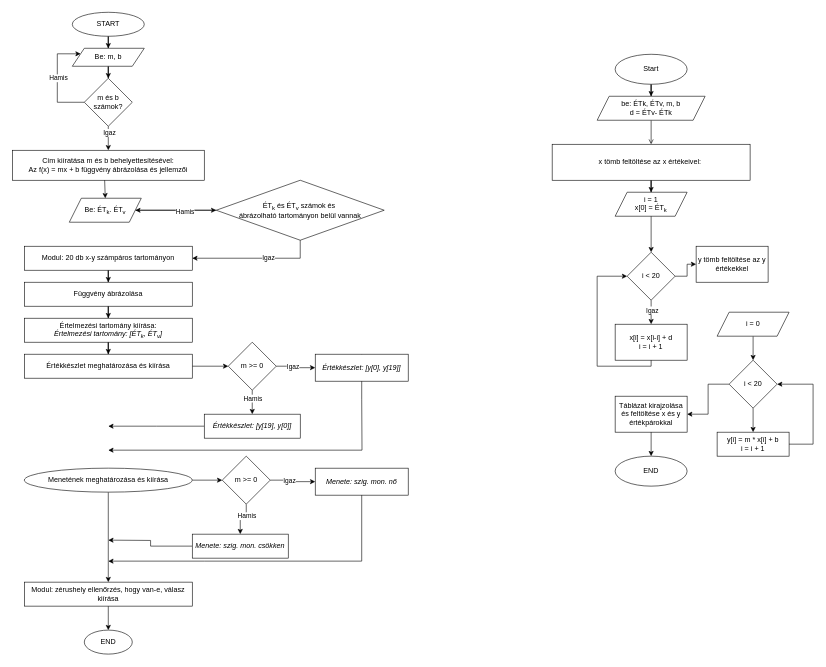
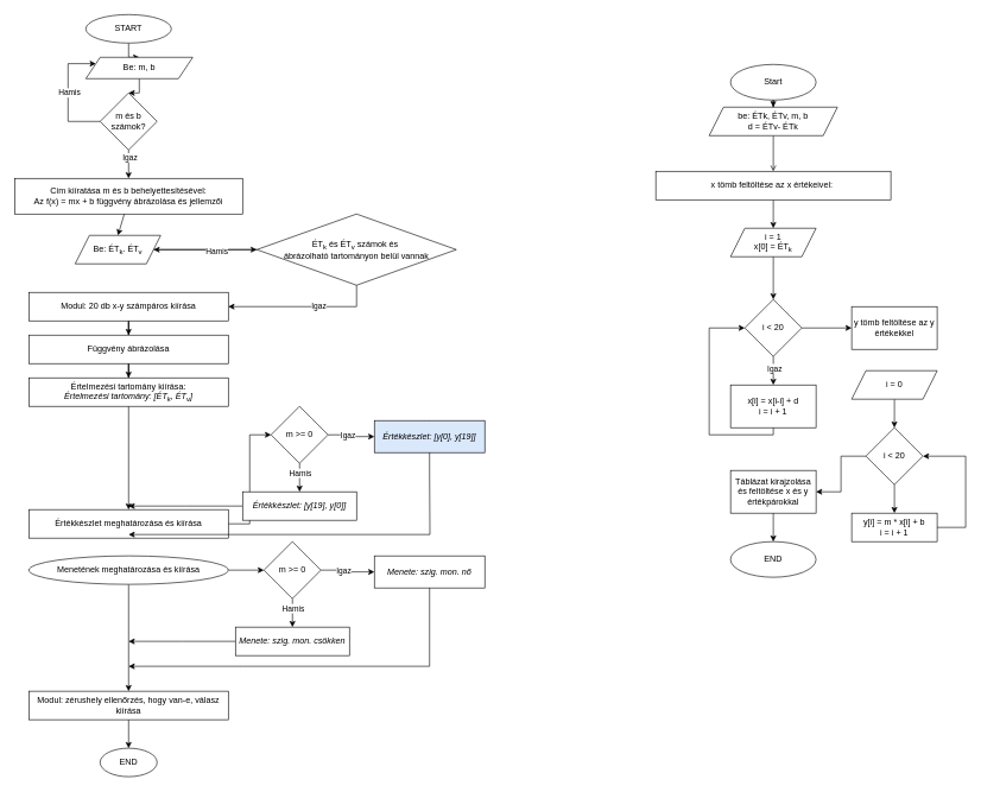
  <mxCell id="0" />
  <mxCell id="1" parent="0" />
  <mxCell id="2" value="" style="edgeStyle=orthogonalEdgeStyle;rounded=0;orthogonalLoop=1;jettySize=auto;html=1;" edge="1" parent="1" source="3" target="5"><mxGeometry relative="1" as="geometry" /></mxCell>
  <mxCell id="3" value="START" style="ellipse;whiteSpace=wrap;html=1;" vertex="1" parent="1"><mxGeometry x="120" y="20" width="120" height="40" as="geometry" /></mxCell>
  <mxCell id="4" value="" style="edgeStyle=orthogonalEdgeStyle;rounded=0;orthogonalLoop=1;jettySize=auto;html=1;" edge="1" parent="1" source="5" target="10"><mxGeometry relative="1" as="geometry" /></mxCell>
- <mxCell id="5" value="Be: m, b" style="shape=parallelogram;perimeter=parallelogramPerimeter;whiteSpace=wrap;html=1;fixedSize=1;" vertex="1" parent="1"><mxGeometry x="120" y="80" width="120" height="30" as="geometry" /></mxCell>
+ <mxCell id="5" value="Be: m, b" style="shape=parallelogram;perimeter=parallelogramPerimeter;whiteSpace=wrap;html=1;fixedSize=1;" vertex="1" parent="1"><mxGeometry x="120" y="80" width="150" height="30" as="geometry" /></mxCell>
  <mxCell id="6" value="" style="edgeStyle=orthogonalEdgeStyle;rounded=0;orthogonalLoop=1;jettySize=auto;html=1;entryX=0.5;entryY=0;entryDx=0;entryDy=0;" edge="1" parent="1" source="10" target="16"><mxGeometry relative="1" as="geometry"><mxPoint x="305" y="240" as="targetPoint" /></mxGeometry></mxCell>
  <mxCell id="7" value="Igaz" style="edgeLabel;html=1;align=center;verticalAlign=middle;resizable=0;points=[];" vertex="1" connectable="0" parent="6"><mxGeometry x="-0.511" y="1" relative="1" as="geometry"><mxPoint as="offset" /></mxGeometry></mxCell>
  <mxCell id="8" style="edgeStyle=orthogonalEdgeStyle;rounded=0;orthogonalLoop=1;jettySize=auto;html=1;exitX=0;exitY=0.5;exitDx=0;exitDy=0;entryX=0;entryY=0.25;entryDx=0;entryDy=0;" edge="1" parent="1" source="10" target="5"><mxGeometry relative="1" as="geometry"><Array as="points"><mxPoint x="95" y="170" /><mxPoint x="95" y="89" /></Array></mxGeometry></mxCell>
  <mxCell id="9" value="Hamis" style="edgeLabel;html=1;align=center;verticalAlign=middle;resizable=0;points=[];" vertex="1" connectable="0" parent="8"><mxGeometry x="0.042" y="-1" relative="1" as="geometry"><mxPoint as="offset" /></mxGeometry></mxCell>
  <mxCell id="10" value="m és b számok?" style="rhombus;whiteSpace=wrap;html=1;" vertex="1" parent="1"><mxGeometry x="140" y="130" width="80" height="80" as="geometry" /></mxCell>
  <mxCell id="11" value="" style="edgeStyle=orthogonalEdgeStyle;rounded=0;orthogonalLoop=1;jettySize=auto;html=1;" edge="1" parent="1" source="12" target="13"><mxGeometry relative="1" as="geometry" /></mxCell>
- <mxCell id="12" value="Be: ÉT&lt;sub&gt;k&lt;/sub&gt;.&amp;nbsp;&lt;span style=&quot;background-color: transparent; color: light-dark(rgb(0, 0, 0), rgb(255, 255, 255));&quot;&gt;ÉT&lt;sub&gt;v&lt;/sub&gt;&lt;/span&gt;" style="shape=parallelogram;perimeter=parallelogramPerimeter;whiteSpace=wrap;html=1;fixedSize=1;" vertex="1" parent="1"><mxGeometry x="115" y="330" width="120" height="40" as="geometry" /></mxCell>
+ <mxCell id="12" value="Be: ÉT&lt;sub&gt;k&lt;/sub&gt;.&amp;nbsp;&lt;span style=&quot;background-color: transparent; color: light-dark(rgb(0, 0, 0), rgb(255, 255, 255));&quot;&gt;ÉT&lt;sub&gt;v&lt;/sub&gt;&lt;/span&gt;" style="shape=parallelogram;perimeter=parallelogramPerimeter;whiteSpace=wrap;html=1;fixedSize=1;" vertex="1" parent="1"><mxGeometry x="105" y="330" width="120" height="40" as="geometry" /></mxCell>
  <mxCell id="13" value="ÉT&lt;sub&gt;k&lt;/sub&gt; és ÉT&lt;sub&gt;v&lt;/sub&gt; számok és&amp;nbsp;&lt;div&gt;ábrázolható tartományon belül vannak&lt;/div&gt;" style="rhombus;whiteSpace=wrap;html=1;" vertex="1" parent="1"><mxGeometry x="360" y="300" width="280" height="100" as="geometry" /></mxCell>
  <mxCell id="14" value="" style="edgeStyle=orthogonalEdgeStyle;rounded=0;orthogonalLoop=1;jettySize=auto;html=1;" edge="1" parent="1" source="15" target="18"><mxGeometry relative="1" as="geometry" /></mxCell>
- <mxCell id="15" value="Modul: 20 db x-y számpáros tartományon" style="whiteSpace=wrap;html=1;" vertex="1" parent="1"><mxGeometry x="40" y="410" width="280" height="40" as="geometry" /></mxCell>
+ <mxCell id="15" value="Modul: 20 db x-y számpáros kiírása" style="whiteSpace=wrap;html=1;" vertex="1" parent="1"><mxGeometry x="40" y="410" width="280" height="40" as="geometry" /></mxCell>
  <mxCell id="16" value="Cím kiíratása m és b behelyettesítésével:&lt;br&gt;Az f(x) = mx + b függvény ábrázolása és jellemzői" style="rounded=0;whiteSpace=wrap;html=1;" vertex="1" parent="1"><mxGeometry x="20" y="250" width="320" height="50" as="geometry" /></mxCell>
  <mxCell id="17" value="" style="edgeStyle=orthogonalEdgeStyle;rounded=0;orthogonalLoop=1;jettySize=auto;html=1;" edge="1" parent="1" source="18" target="20"><mxGeometry relative="1" as="geometry" /></mxCell>
  <mxCell id="18" value="Függvény ábrázolása" style="whiteSpace=wrap;html=1;" vertex="1" parent="1"><mxGeometry x="40" y="470" width="280" height="40" as="geometry" /></mxCell>
  <mxCell id="19" value="" style="edgeStyle=orthogonalEdgeStyle;rounded=0;orthogonalLoop=1;jettySize=auto;html=1;" edge="1" parent="1" source="20" target="22"><mxGeometry relative="1" as="geometry" /></mxCell>
  <mxCell id="20" value="Értelmezési tartomány kiírása:&lt;div&gt;&lt;i&gt;Értelmezési tartomány: [ÉT&lt;sub&gt;k&lt;/sub&gt;, ÉT&lt;sub&gt;v&lt;/sub&gt;]&lt;/i&gt;&lt;/div&gt;" style="whiteSpace=wrap;html=1;" vertex="1" parent="1"><mxGeometry x="40" y="530" width="280" height="40" as="geometry" /></mxCell>
  <mxCell id="21" style="edgeStyle=orthogonalEdgeStyle;rounded=0;orthogonalLoop=1;jettySize=auto;html=1;exitX=1;exitY=0.5;exitDx=0;exitDy=0;entryX=0;entryY=0.5;entryDx=0;entryDy=0;" edge="1" parent="1" source="22" target="62"><mxGeometry relative="1" as="geometry" /></mxCell>
- <mxCell id="22" value="Értékkészlet meghatározása és kiírása" style="whiteSpace=wrap;html=1;" vertex="1" parent="1"><mxGeometry x="40" y="590" width="280" height="40" as="geometry" /></mxCell>
+ <mxCell id="22" value="Értékkészlet meghatározása és kiírása" style="whiteSpace=wrap;html=1;" vertex="1" parent="1"><mxGeometry x="40" y="715" width="280" height="40" as="geometry" /></mxCell>
  <mxCell id="23" value="" style="edgeStyle=orthogonalEdgeStyle;rounded=0;orthogonalLoop=1;jettySize=auto;html=1;" edge="1" parent="1" source="25" target="27"><mxGeometry relative="1" as="geometry" /></mxCell>
  <mxCell id="24" style="edgeStyle=orthogonalEdgeStyle;rounded=0;orthogonalLoop=1;jettySize=auto;html=1;exitX=1;exitY=0.5;exitDx=0;exitDy=0;" edge="1" parent="1" source="25" target="71"><mxGeometry relative="1" as="geometry" /></mxCell>
  <mxCell id="25" value="Menetének meghatározása és kiírása" style="ellipse;whiteSpace=wrap;html=1;" vertex="1" parent="1"><mxGeometry x="40" y="780" width="280" height="40" as="geometry" /></mxCell>
  <mxCell id="26" value="" style="edgeStyle=orthogonalEdgeStyle;rounded=0;orthogonalLoop=1;jettySize=auto;html=1;" edge="1" parent="1" source="27" target="76"><mxGeometry relative="1" as="geometry" /></mxCell>
  <mxCell id="27" value="Modul: zérushely ellenőrzés, hogy van-e, válasz kiírása" style="whiteSpace=wrap;html=1;" vertex="1" parent="1"><mxGeometry x="40" y="970" width="280" height="40" as="geometry" /></mxCell>
  <mxCell id="28" value="" style="endArrow=classic;html=1;rounded=0;entryX=0.5;entryY=0;entryDx=0;entryDy=0;exitX=0.481;exitY=1;exitDx=0;exitDy=0;exitPerimeter=0;" edge="1" parent="1" source="16" target="12"><mxGeometry width="50" height="50" relative="1" as="geometry"><mxPoint x="155" y="330" as="sourcePoint" /><mxPoint x="275" y="350" as="targetPoint" /></mxGeometry></mxCell>
  <mxCell id="29" value="" style="endArrow=classic;html=1;rounded=0;exitX=0;exitY=0.5;exitDx=0;exitDy=0;entryX=1;entryY=0.5;entryDx=0;entryDy=0;" edge="1" parent="1" source="13" target="12"><mxGeometry width="50" height="50" relative="1" as="geometry"><mxPoint x="-105" y="430" as="sourcePoint" /><mxPoint x="-55" y="380" as="targetPoint" /><Array as="points" /></mxGeometry></mxCell>
  <mxCell id="30" value="Hamis" style="edgeLabel;html=1;align=center;verticalAlign=middle;resizable=0;points=[];" vertex="1" connectable="0" parent="29"><mxGeometry x="-0.21" y="1" relative="1" as="geometry"><mxPoint as="offset" /></mxGeometry></mxCell>
  <mxCell id="31" value="" style="endArrow=classic;html=1;rounded=0;exitX=0.5;exitY=1;exitDx=0;exitDy=0;entryX=1;entryY=0.5;entryDx=0;entryDy=0;" edge="1" parent="1" source="13" target="15"><mxGeometry width="50" height="50" relative="1" as="geometry"><mxPoint x="155" y="530" as="sourcePoint" /><mxPoint x="215" y="520" as="targetPoint" /><Array as="points"><mxPoint x="500" y="430" /></Array></mxGeometry></mxCell>
  <mxCell id="32" value="Igaz" style="edgeLabel;html=1;align=center;verticalAlign=middle;resizable=0;points=[];" vertex="1" connectable="0" parent="31"><mxGeometry x="-0.2" y="-1" relative="1" as="geometry"><mxPoint as="offset" /></mxGeometry></mxCell>
  <mxCell id="33" value="" style="edgeStyle=orthogonalEdgeStyle;rounded=0;orthogonalLoop=1;jettySize=auto;html=1;entryX=0.5;entryY=0;entryDx=0;entryDy=0;" edge="1" parent="1" source="34" target="44"><mxGeometry relative="1" as="geometry" /></mxCell>
  <mxCell id="34" value="Start" style="ellipse;whiteSpace=wrap;html=1;" vertex="1" parent="1"><mxGeometry x="1025" y="90" width="120" height="50" as="geometry" /></mxCell>
  <mxCell id="35" value="" style="edgeStyle=orthogonalEdgeStyle;rounded=0;orthogonalLoop=1;jettySize=auto;html=1;" edge="1" parent="1" source="36" target="37"><mxGeometry relative="1" as="geometry" /></mxCell>
- <mxCell id="36" value="x tömb feltöltése az x értékeivel:&amp;nbsp;" style="whiteSpace=wrap;html=1;" vertex="1" parent="1"><mxGeometry x="920" y="240" width="330" height="60" as="geometry" /></mxCell>
+ <mxCell id="36" value="x tömb feltöltése az x értékeivel:&amp;nbsp;" style="whiteSpace=wrap;html=1;" vertex="1" parent="1"><mxGeometry x="920" y="240" width="330" height="40" as="geometry" /></mxCell>
  <mxCell id="37" value="i = 1&lt;div&gt;x[0] = ÉT&lt;sub&gt;k&lt;/sub&gt;&lt;/div&gt;" style="shape=parallelogram;perimeter=parallelogramPerimeter;whiteSpace=wrap;html=1;fixedSize=1;" vertex="1" parent="1"><mxGeometry x="1025" y="320" width="120" height="40" as="geometry" /></mxCell>
  <mxCell id="38" value="" style="edgeStyle=orthogonalEdgeStyle;rounded=0;orthogonalLoop=1;jettySize=auto;html=1;" edge="1" parent="1" source="41" target="42"><mxGeometry relative="1" as="geometry" /></mxCell>
  <mxCell id="39" value="Igaz" style="edgeLabel;html=1;align=center;verticalAlign=middle;resizable=0;points=[];" vertex="1" connectable="0" parent="38"><mxGeometry x="-0.2" y="1" relative="1" as="geometry"><mxPoint as="offset" /></mxGeometry></mxCell>
  <mxCell id="40" value="" style="edgeStyle=orthogonalEdgeStyle;rounded=0;orthogonalLoop=1;jettySize=auto;html=1;" edge="1" parent="1" source="41" target="47"><mxGeometry relative="1" as="geometry"><mxPoint x="1195" y="480" as="targetPoint" /></mxGeometry></mxCell>
  <mxCell id="41" value="i &amp;lt; 20" style="rhombus;whiteSpace=wrap;html=1;" vertex="1" parent="1"><mxGeometry x="1045" y="420" width="80" height="80" as="geometry" /></mxCell>
  <mxCell id="42" value="x[i] = x[i-i] + d&lt;div&gt;i = i + 1&lt;/div&gt;" style="whiteSpace=wrap;html=1;" vertex="1" parent="1"><mxGeometry x="1025" y="540" width="120" height="60" as="geometry" /></mxCell>
  <mxCell id="43" value="" style="edgeStyle=orthogonalEdgeStyle;rounded=0;orthogonalLoop=1;jettySize=auto;html=1;endArrow=open;" edge="1" parent="1" source="44" target="36"><mxGeometry relative="1" as="geometry" /></mxCell>
- <mxCell id="44" value="be: ÉTk, ÉTv, m, b&lt;div&gt;d = ÉTv- ÉTk&lt;/div&gt;" style="shape=parallelogram;perimeter=parallelogramPerimeter;whiteSpace=wrap;html=1;fixedSize=1;" vertex="1" parent="1"><mxGeometry x="995" y="160" width="180" height="40" as="geometry" /></mxCell>
+ <mxCell id="44" value="be: ÉTk, ÉTv, m, b&lt;div&gt;d = ÉTv- ÉTk&lt;/div&gt;" style="shape=parallelogram;perimeter=parallelogramPerimeter;whiteSpace=wrap;html=1;fixedSize=1;" vertex="1" parent="1"><mxGeometry x="995" y="150" width="180" height="40" as="geometry" /></mxCell>
  <mxCell id="45" value="" style="endArrow=classic;html=1;rounded=0;exitX=0.5;exitY=1;exitDx=0;exitDy=0;entryX=0;entryY=0.5;entryDx=0;entryDy=0;" edge="1" parent="1" source="42" target="41"><mxGeometry width="50" height="50" relative="1" as="geometry"><mxPoint x="885" y="400" as="sourcePoint" /><mxPoint x="935" y="350" as="targetPoint" /><Array as="points"><mxPoint x="1085" y="610" /><mxPoint x="995" y="610" /><mxPoint x="995" y="460" /></Array></mxGeometry></mxCell>
  <mxCell id="46" value="" style="endArrow=classic;html=1;rounded=0;exitX=0.5;exitY=1;exitDx=0;exitDy=0;entryX=0.5;entryY=0;entryDx=0;entryDy=0;" edge="1" parent="1" source="37" target="41"><mxGeometry width="50" height="50" relative="1" as="geometry"><mxPoint x="885" y="400" as="sourcePoint" /><mxPoint x="935" y="350" as="targetPoint" /></mxGeometry></mxCell>
- <mxCell id="47" value="y tömb feltöltése az y értékekkel" style="rounded=0;whiteSpace=wrap;html=1;" vertex="1" parent="1"><mxGeometry x="1160" y="410" width="120" height="60" as="geometry" /></mxCell>
+ <mxCell id="47" value="y tömb feltöltése az y értékekkel" style="rounded=0;whiteSpace=wrap;html=1;" vertex="1" parent="1"><mxGeometry x="1195" y="430" width="120" height="60" as="geometry" /></mxCell>
  <mxCell id="48" value="" style="edgeStyle=orthogonalEdgeStyle;rounded=0;orthogonalLoop=1;jettySize=auto;html=1;" edge="1" parent="1" source="49" target="52"><mxGeometry relative="1" as="geometry" /></mxCell>
  <mxCell id="49" value="i = 0" style="shape=parallelogram;perimeter=parallelogramPerimeter;whiteSpace=wrap;html=1;fixedSize=1;rounded=0;" vertex="1" parent="1"><mxGeometry x="1195" y="520" width="120" height="40" as="geometry" /></mxCell>
  <mxCell id="50" value="" style="edgeStyle=orthogonalEdgeStyle;rounded=0;orthogonalLoop=1;jettySize=auto;html=1;" edge="1" parent="1" source="52" target="53"><mxGeometry relative="1" as="geometry" /></mxCell>
  <mxCell id="51" value="" style="edgeStyle=orthogonalEdgeStyle;rounded=0;orthogonalLoop=1;jettySize=auto;html=1;" edge="1" parent="1" source="52" target="55"><mxGeometry relative="1" as="geometry" /></mxCell>
  <mxCell id="52" value="i &amp;lt; 20" style="rhombus;whiteSpace=wrap;html=1;rounded=0;" vertex="1" parent="1"><mxGeometry x="1215" y="600" width="80" height="80" as="geometry" /></mxCell>
  <mxCell id="53" value="y[i] = m * x[i] + b&lt;div&gt;i = i + 1&lt;/div&gt;" style="whiteSpace=wrap;html=1;rounded=0;" vertex="1" parent="1"><mxGeometry x="1195" y="720" width="120" height="40" as="geometry" /></mxCell>
  <mxCell id="54" value="" style="endArrow=classic;html=1;rounded=0;exitX=1;exitY=0.5;exitDx=0;exitDy=0;entryX=1;entryY=0.5;entryDx=0;entryDy=0;" edge="1" parent="1" source="53" target="52"><mxGeometry width="50" height="50" relative="1" as="geometry"><mxPoint x="885" y="600" as="sourcePoint" /><mxPoint x="935" y="550" as="targetPoint" /><Array as="points"><mxPoint x="1355" y="740" /><mxPoint x="1355" y="640" /></Array></mxGeometry></mxCell>
  <mxCell id="55" value="Táblázat kirajzolása és feltöltése x és y értékpárokkal" style="whiteSpace=wrap;html=1;rounded=0;" vertex="1" parent="1"><mxGeometry x="1025" y="660" width="120" height="60" as="geometry" /></mxCell>
  <mxCell id="56" value="END" style="ellipse;whiteSpace=wrap;html=1;" vertex="1" parent="1"><mxGeometry x="1025" y="760" width="120" height="50" as="geometry" /></mxCell>
  <mxCell id="57" value="" style="endArrow=classic;html=1;rounded=0;exitX=0.5;exitY=1;exitDx=0;exitDy=0;entryX=0.5;entryY=0;entryDx=0;entryDy=0;" edge="1" parent="1" source="55" target="56"><mxGeometry width="50" height="50" relative="1" as="geometry"><mxPoint x="885" y="600" as="sourcePoint" /><mxPoint x="935" y="550" as="targetPoint" /></mxGeometry></mxCell>
  <mxCell id="58" value="" style="edgeStyle=orthogonalEdgeStyle;rounded=0;orthogonalLoop=1;jettySize=auto;html=1;" edge="1" parent="1" source="62" target="64"><mxGeometry relative="1" as="geometry" /></mxCell>
  <mxCell id="59" value="Igaz" style="edgeLabel;html=1;align=center;verticalAlign=middle;resizable=0;points=[];" vertex="1" connectable="0" parent="58"><mxGeometry x="-0.211" relative="1" as="geometry"><mxPoint as="offset" /></mxGeometry></mxCell>
  <mxCell id="60" value="" style="edgeStyle=orthogonalEdgeStyle;rounded=0;orthogonalLoop=1;jettySize=auto;html=1;" edge="1" parent="1" source="62" target="66"><mxGeometry relative="1" as="geometry" /></mxCell>
  <mxCell id="61" value="Hamis" style="edgeLabel;html=1;align=center;verticalAlign=middle;resizable=0;points=[];" vertex="1" connectable="0" parent="60"><mxGeometry x="-0.358" relative="1" as="geometry"><mxPoint as="offset" /></mxGeometry></mxCell>
  <mxCell id="62" value="m &amp;gt;= 0" style="rhombus;whiteSpace=wrap;html=1;" vertex="1" parent="1"><mxGeometry x="380" y="570" width="80" height="80" as="geometry" /></mxCell>
  <mxCell id="63" style="edgeStyle=orthogonalEdgeStyle;rounded=0;orthogonalLoop=1;jettySize=auto;html=1;exitX=0.5;exitY=1;exitDx=0;exitDy=0;" edge="1" parent="1"><mxGeometry relative="1" as="geometry"><mxPoint x="180" y="750" as="targetPoint" /><mxPoint x="602.5" y="590" as="sourcePoint" /><Array as="points"><mxPoint x="603" y="665" /><mxPoint x="603" y="750" /></Array></mxGeometry></mxCell>
- <mxCell id="64" value="&lt;div&gt;&lt;i&gt;Értékkészlet: [y[0], y[19]]&lt;/i&gt;&lt;/div&gt;" style="whiteSpace=wrap;html=1;" vertex="1" parent="1"><mxGeometry x="525" y="590" width="155" height="45" as="geometry" /></mxCell>
+ <mxCell id="64" value="&lt;div&gt;&lt;i&gt;Értékkészlet: [y[0], y[19]]&lt;/i&gt;&lt;/div&gt;" style="whiteSpace=wrap;html=1;fillColor=#dae8fc;" vertex="1" parent="1"><mxGeometry x="525" y="590" width="155" height="45" as="geometry" /></mxCell>
  <mxCell id="65" style="edgeStyle=orthogonalEdgeStyle;rounded=0;orthogonalLoop=1;jettySize=auto;html=1;exitX=0;exitY=0.5;exitDx=0;exitDy=0;" edge="1" parent="1" source="66"><mxGeometry relative="1" as="geometry"><mxPoint x="180" y="710" as="targetPoint" /></mxGeometry></mxCell>
  <mxCell id="66" value="&lt;i&gt;Értékkészlet: [y[19], y[0]]&lt;/i&gt;" style="whiteSpace=wrap;html=1;" vertex="1" parent="1"><mxGeometry x="340" y="690" width="160" height="40" as="geometry" /></mxCell>
  <mxCell id="67" value="" style="edgeStyle=orthogonalEdgeStyle;rounded=0;orthogonalLoop=1;jettySize=auto;html=1;" edge="1" parent="1" source="71" target="73"><mxGeometry relative="1" as="geometry" /></mxCell>
  <mxCell id="68" value="Igaz" style="edgeLabel;html=1;align=center;verticalAlign=middle;resizable=0;points=[];" vertex="1" connectable="0" parent="67"><mxGeometry x="-0.211" relative="1" as="geometry"><mxPoint as="offset" /></mxGeometry></mxCell>
  <mxCell id="69" value="" style="edgeStyle=orthogonalEdgeStyle;rounded=0;orthogonalLoop=1;jettySize=auto;html=1;" edge="1" parent="1" source="71" target="75"><mxGeometry relative="1" as="geometry" /></mxCell>
  <mxCell id="70" value="Hamis" style="edgeLabel;html=1;align=center;verticalAlign=middle;resizable=0;points=[];" vertex="1" connectable="0" parent="69"><mxGeometry x="-0.358" relative="1" as="geometry"><mxPoint as="offset" /></mxGeometry></mxCell>
  <mxCell id="71" value="m &amp;gt;= 0" style="rhombus;whiteSpace=wrap;html=1;" vertex="1" parent="1"><mxGeometry x="370" y="760" width="80" height="80" as="geometry" /></mxCell>
  <mxCell id="72" style="edgeStyle=orthogonalEdgeStyle;rounded=0;orthogonalLoop=1;jettySize=auto;html=1;exitX=0.5;exitY=1;exitDx=0;exitDy=0;" edge="1" parent="1"><mxGeometry relative="1" as="geometry"><mxPoint x="180" y="935" as="targetPoint" /><mxPoint x="602.5" y="790" as="sourcePoint" /><Array as="points"><mxPoint x="603" y="935" /><mxPoint x="340" y="935" /></Array></mxGeometry></mxCell>
  <mxCell id="73" value="&lt;div&gt;&lt;i&gt;Menete: szig. mon. nő&lt;/i&gt;&lt;/div&gt;" style="whiteSpace=wrap;html=1;" vertex="1" parent="1"><mxGeometry x="525" y="780" width="155" height="45" as="geometry" /></mxCell>
  <mxCell id="74" style="edgeStyle=orthogonalEdgeStyle;rounded=0;orthogonalLoop=1;jettySize=auto;html=1;exitX=0;exitY=0.5;exitDx=0;exitDy=0;" edge="1" parent="1" source="75"><mxGeometry relative="1" as="geometry"><mxPoint x="180" y="900" as="targetPoint" /></mxGeometry></mxCell>
- <mxCell id="75" value="&lt;i&gt;Menete: szig. mon. csökken&lt;/i&gt;" style="whiteSpace=wrap;html=1;" vertex="1" parent="1"><mxGeometry x="320" y="890" width="160" height="40" as="geometry" /></mxCell>
+ <mxCell id="75" value="&lt;i&gt;Menete: szig. mon. csökken&lt;/i&gt;" style="whiteSpace=wrap;html=1;" vertex="1" parent="1"><mxGeometry x="330" y="880" width="160" height="40" as="geometry" /></mxCell>
  <mxCell id="76" value="END" style="ellipse;whiteSpace=wrap;html=1;" vertex="1" parent="1"><mxGeometry x="140" y="1050" width="80" height="40" as="geometry" /></mxCell>
